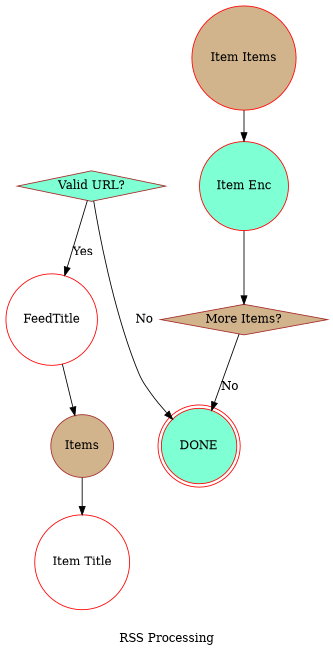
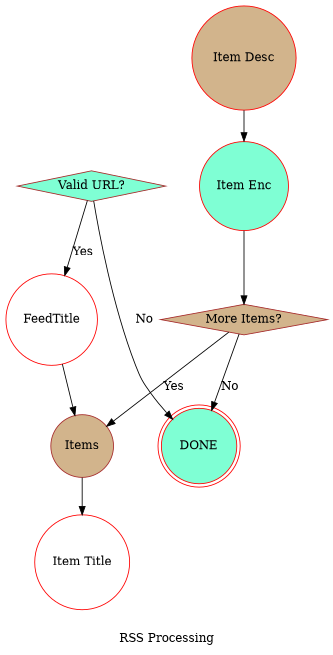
  digraph {
    label="RSS Processing"
    node [color=red fillcolor=aquamarine shape=circle style=filled]
    n1 [color=brown label="Valid URL?" shape=diamond]
    n2 [fillcolor=white label=FeedTitle]
    n3 [label=DONE shape=doublecircle]
    n4 [color=brown fillcolor=tan label=Items]
    n5 [color=brown fillcolor=tan label="More Items?" shape=diamond]
    n6 [fillcolor=white label="Item Title"]
-   n7 [fillcolor=tan label="Item Items"]
+   n7 [fillcolor=tan label="Item Desc"]
    n8 [label="Item Enc"]
    n1 -> n2 [label=Yes]
    n1 -> n3 [label=No]
    n2 -> n4
    n4 -> n6
    n5 -> n3 [label=No]
+   n5 -> n4 [label=Yes]
    n7 -> n8
    n8 -> n5
  }
